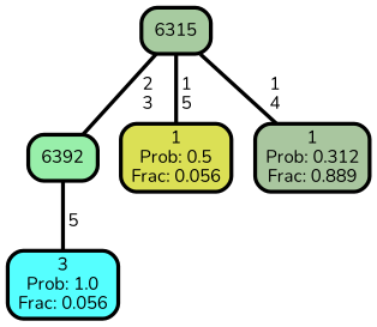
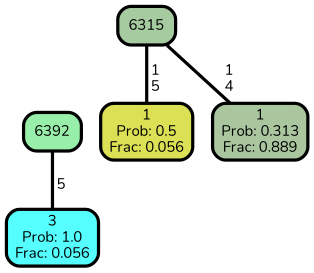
  graph {
    fontname=Nunito
    ranksep="0 equally"
    splines=straight
    node [color=black fontcolor=black fontname=Nunito penwidth=3 shape=box style="filled, rounded"]
    edge [color=black fontname=Nunito penwidth=3]
    n1 [fillcolor="#55ffff" label="3\nProb: 1.0\nFrac: 0.056"]
    n2 [fillcolor="#98efaa" label=6392]
    n3 [fillcolor="#dbe055" label="1\nProb: 0.5\nFrac: 0.056"]
    n4 [fillcolor="#a7cba0" label=6315]
-   n5 [fillcolor="#a9c69f" label="1\nProb: 0.312\nFrac: 0.889"]
+   n5 [fillcolor="#a9c69f" label="1\nProb: 0.313\nFrac: 0.889"]
    subgraph sub_1 {
      rank=same
    }
    n2 -- n1 [label=" 5"]
-   n4 -- n2 [label=" 2\n 3"]
    n4 -- n3 [label=" 1\n 5"]
    n4 -- n5 [label=" 1\n 4"]
  }
